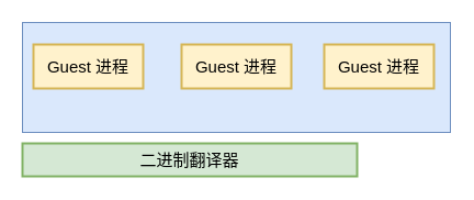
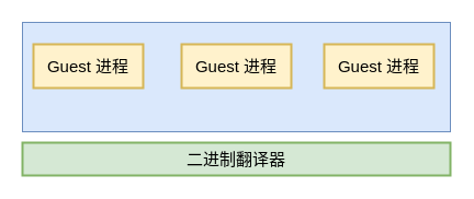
  <mxCell id="0" />
  <mxCell id="1" parent="0" />
  <mxCell id="2" value="" style="rounded=0;whiteSpace=wrap;html=1;fillColor=#dae8fc;strokeColor=#6c8ebf;" parent="1" vertex="1"><mxGeometry x="20" y="20" width="390" height="100" as="geometry" /></mxCell>
- <mxCell id="3" value="二进制翻译器" style="text;html=1;strokeColor=#82b366;fillColor=#d5e8d4;align=center;verticalAlign=middle;whiteSpace=wrap;rounded=0;fontSize=15;strokeWidth=2;glass=0;sketch=0;shadow=0;" parent="1" vertex="1"><mxGeometry x="20" y="130" width="305" height="30" as="geometry" /></mxCell>
+ <mxCell id="3" value="二进制翻译器" style="text;html=1;strokeColor=#82b366;fillColor=#d5e8d4;align=center;verticalAlign=middle;whiteSpace=wrap;rounded=0;fontSize=15;strokeWidth=2;glass=0;sketch=0;shadow=0;" parent="1" vertex="1"><mxGeometry x="20" y="130" width="390" height="30" as="geometry" /></mxCell>
  <mxCell id="4" value="Guest 进程" style="rounded=0;whiteSpace=wrap;html=1;fillColor=#fff2cc;strokeColor=#d6b656;fontSize=15;strokeWidth=2;glass=0;sketch=0;shadow=0;" parent="1" vertex="1"><mxGeometry x="165" y="40" width="100" height="40" as="geometry" /></mxCell>
  <mxCell id="5" value="Guest 进程" style="rounded=0;whiteSpace=wrap;html=1;fillColor=#fff2cc;strokeColor=#d6b656;fontSize=15;strokeWidth=2;glass=0;sketch=0;shadow=0;" parent="1" vertex="1"><mxGeometry x="295" y="40" width="100" height="40" as="geometry" /></mxCell>
  <mxCell id="6" value="Guest 进程" style="rounded=0;whiteSpace=wrap;html=1;fillColor=#fff2cc;strokeColor=#d6b656;fontSize=15;strokeWidth=2;glass=0;sketch=0;shadow=0;" parent="1" vertex="1"><mxGeometry x="30" y="40" width="100" height="40" as="geometry" /></mxCell>
